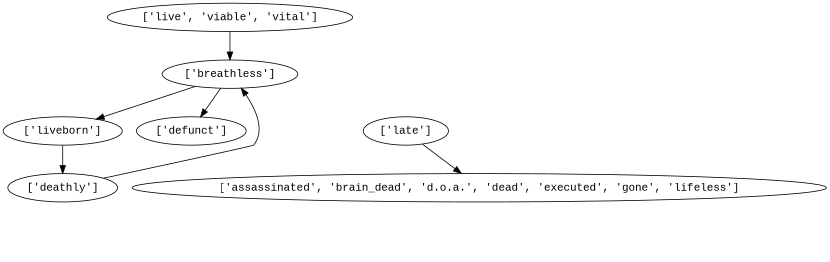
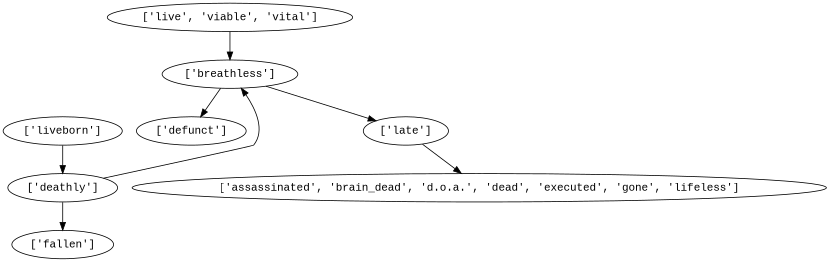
  strict digraph {
    fontname="Liberation Mono"
    node [fontname="Liberation Mono"]
    edge [fontname="Liberation Mono"]
    "['live', 'viable', 'vital']"
    "['breathless']"
    "['liveborn']"
    "['deathly']"
+   "['fallen']"
    "['defunct']"
    "['late']"
    "['assassinated', 'brain_dead', 'd.o.a.', 'dead', 'executed', 'gone', 'lifeless']"
    "['live', 'viable', 'vital']" -> "['breathless']"
    "['breathless']" -> "['defunct']"
-   "['breathless']" -> "['liveborn']"
+   "['breathless']" -> "['late']"
    "['liveborn']" -> "['deathly']"
    "['deathly']" -> "['breathless']"
+   "['deathly']" -> "['fallen']"
    "['late']" -> "['assassinated', 'brain_dead', 'd.o.a.', 'dead', 'executed', 'gone', 'lifeless']"
  }
